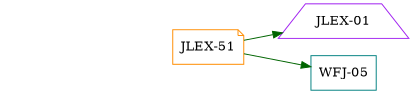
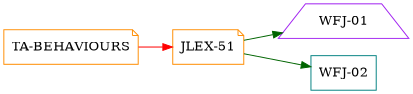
  digraph {
    rankdir=LR
    node [color=darkorange shape=note]
    edge [color=darkgreen]
    n1 [label="JLEX-51" sha=ed6af0bbb71fd365af16118965c922f09a98b9bc3abd82daa7bf7e0c125dc91d]
-   "WFJ-01" [color=purple sha="8c58c75fcf8e14a205fc5fffaef3f01763ccf962b3118aaf155353b68d176ee8" shape=trapezium label="JLEX-01"]
-   "WFJ-02" [color=teal sha=cb13e13b13dd9c83c6d1a4fb816a895344302a734feb6f72a97f8faa7666d37e shape=box label="WFJ-05"]
+   "WFJ-01" [color=purple sha="8c58c75fcf8e14a205fc5fffaef3f01763ccf962b3118aaf155353b68d176ee8" shape=trapezium]
+   "WFJ-02" [color=teal sha=cb13e13b13dd9c83c6d1a4fb816a895344302a734feb6f72a97f8faa7666d37e shape=box]
+   "TA-BEHAVIOURS" [sha="3ec27e29aa991978efe6a56267b98c2a08b27a4aff693d5cf2b01dfe72276570"]
    n1 -> "WFJ-01" [sha=e2920618ecb64f3b50cb5310c732529f14d2963a5ace2b4a6eafaacfec7a7ea0]
    n1 -> "WFJ-02" [sha=d42e0eff6ba4bddab692d3a0e8c601d8b102c216b864e02a4c05405299b0fe86]
+   "TA-BEHAVIOURS" -> n1 [color=red sha="8cd931ef61b7012140344adf54469e943bfc690ee54f12db12777464880061db"]
  }
